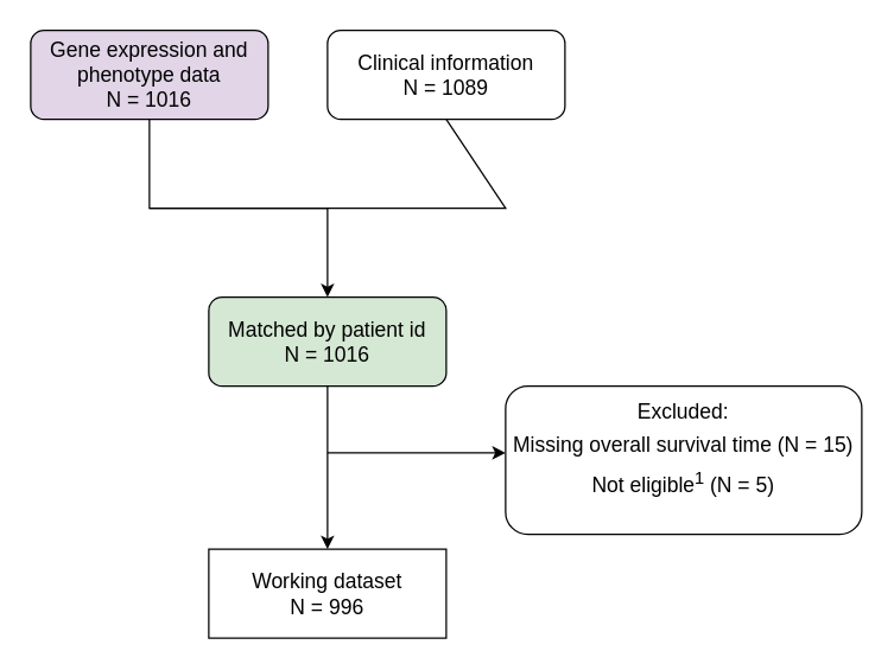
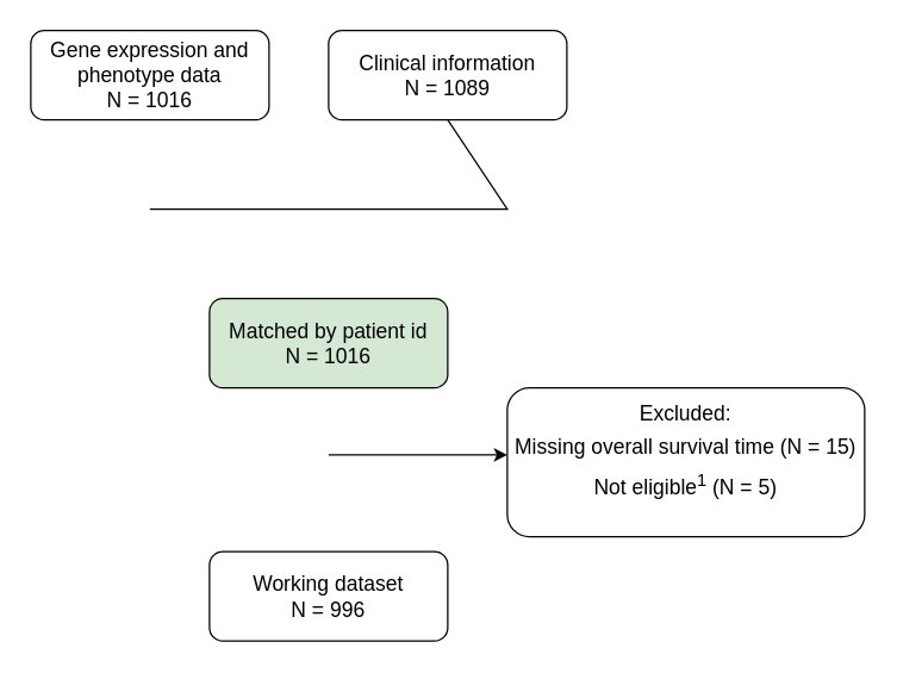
  <mxCell id="0" />
  <mxCell id="1" parent="0" />
- <mxCell id="2" value="" style="edgeStyle=orthogonalEdgeStyle;rounded=0;orthogonalLoop=1;jettySize=auto;html=1;" edge="1" parent="1" source="3" target="6"><mxGeometry relative="1" as="geometry"><Array as="points"><mxPoint x="100" y="140" /><mxPoint x="220" y="140" /></Array></mxGeometry></mxCell>
- <mxCell id="3" value="&lt;font style=&quot;font-size: 14px;&quot;&gt;Gene expression and phenotype data&lt;br&gt;N = 1016&lt;/font&gt;" style="rounded=1;whiteSpace=wrap;html=1;fillColor=#e1d5e7;" vertex="1" parent="1"><mxGeometry x="20" y="20" width="160" height="60" as="geometry" /></mxCell>
+ <mxCell id="3" value="&lt;font style=&quot;font-size: 14px;&quot;&gt;Gene expression and phenotype data&lt;br&gt;N = 1016&lt;/font&gt;" style="rounded=1;whiteSpace=wrap;html=1;" vertex="1" parent="1"><mxGeometry x="20" y="20" width="160" height="60" as="geometry" /></mxCell>
  <mxCell id="4" value="&lt;font style=&quot;font-size: 14px;&quot;&gt;Clinical information&lt;br&gt;N = 1089&lt;/font&gt;" style="rounded=1;whiteSpace=wrap;html=1;" vertex="1" parent="1"><mxGeometry x="220" y="20" width="160" height="60" as="geometry" /></mxCell>
- <mxCell id="5" value="" style="edgeStyle=orthogonalEdgeStyle;rounded=0;orthogonalLoop=1;jettySize=auto;html=1;" edge="1" parent="1" source="6" target="8"><mxGeometry relative="1" as="geometry" /></mxCell>
  <mxCell id="6" value="&lt;font style=&quot;font-size: 14px;&quot;&gt;Matched by patient id&lt;br&gt;N = 1016&lt;/font&gt;" style="rounded=1;whiteSpace=wrap;html=1;fillColor=#d5e8d4;" vertex="1" parent="1"><mxGeometry x="140" y="200" width="160" height="60" as="geometry" /></mxCell>
  <mxCell id="7" value="" style="endArrow=none;html=1;rounded=0;entryX=0.5;entryY=1;entryDx=0;entryDy=0;" edge="1" parent="1" target="4"><mxGeometry width="50" height="50" relative="1" as="geometry"><mxPoint x="100" y="140" as="sourcePoint" /><mxPoint x="320" y="100" as="targetPoint" /><Array as="points"><mxPoint x="340" y="140" /></Array></mxGeometry></mxCell>
- <mxCell id="8" value="&lt;font style=&quot;font-size: 14px;&quot;&gt;Working dataset&lt;br&gt;N = 996&lt;/font&gt;" style="whiteSpace=wrap;html=1;rounded=0;" vertex="1" parent="1"><mxGeometry x="140" y="370" width="160" height="60" as="geometry" /></mxCell>
+ <mxCell id="8" value="&lt;font style=&quot;font-size: 14px;&quot;&gt;Working dataset&lt;br&gt;N = 996&lt;/font&gt;" style="rounded=1;whiteSpace=wrap;html=1;" vertex="1" parent="1"><mxGeometry x="140" y="370" width="160" height="60" as="geometry" /></mxCell>
  <mxCell id="9" value="" style="group" vertex="1" connectable="0" parent="1"><mxGeometry x="220" y="260" width="360" height="110" as="geometry" /></mxCell>
  <mxCell id="10" value="" style="endArrow=classic;html=1;rounded=0;" edge="1" parent="9"><mxGeometry width="50" height="50" relative="1" as="geometry"><mxPoint y="45" as="sourcePoint" /><mxPoint x="120" y="45" as="targetPoint" /></mxGeometry></mxCell>
  <mxCell id="11" value="&lt;div style=&quot;line-height: 160%; font-size: 14px;&quot;&gt;&lt;span style=&quot;background-color: initial;&quot;&gt;&lt;font style=&quot;font-size: 14px;&quot;&gt;Excluded:&lt;/font&gt;&lt;/span&gt;&lt;/div&gt;&lt;div style=&quot;line-height: 160%; font-size: 14px;&quot;&gt;&lt;font style=&quot;font-size: 14px;&quot;&gt;Missing overall survival time (N = 15)&lt;span style=&quot;background-color: initial;&quot;&gt;&lt;br&gt;&lt;/span&gt;&lt;/font&gt;&lt;/div&gt;&lt;div style=&quot;line-height: 160%; font-size: 14px;&quot;&gt;&lt;font style=&quot;font-size: 14px;&quot;&gt;Not eligible&lt;sup&gt;1&lt;/sup&gt; (N = 5)&lt;/font&gt;&lt;/div&gt;&lt;div style=&quot;font-size: 14px;&quot;&gt;&lt;br&gt;&lt;/div&gt;" style="rounded=1;whiteSpace=wrap;html=1;align=center;" vertex="1" parent="9"><mxGeometry x="120" width="240" height="100" as="geometry" /></mxCell>
